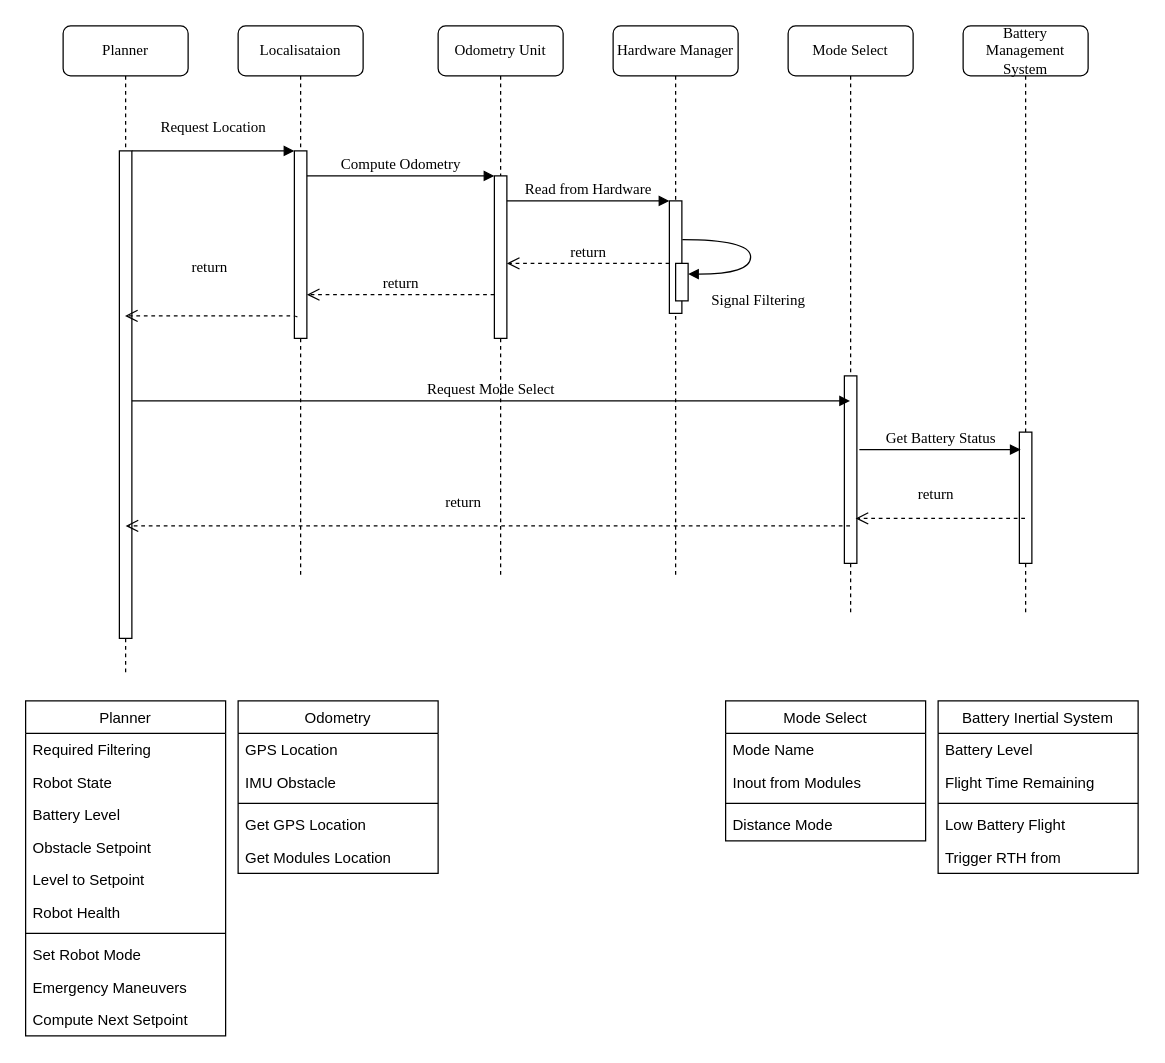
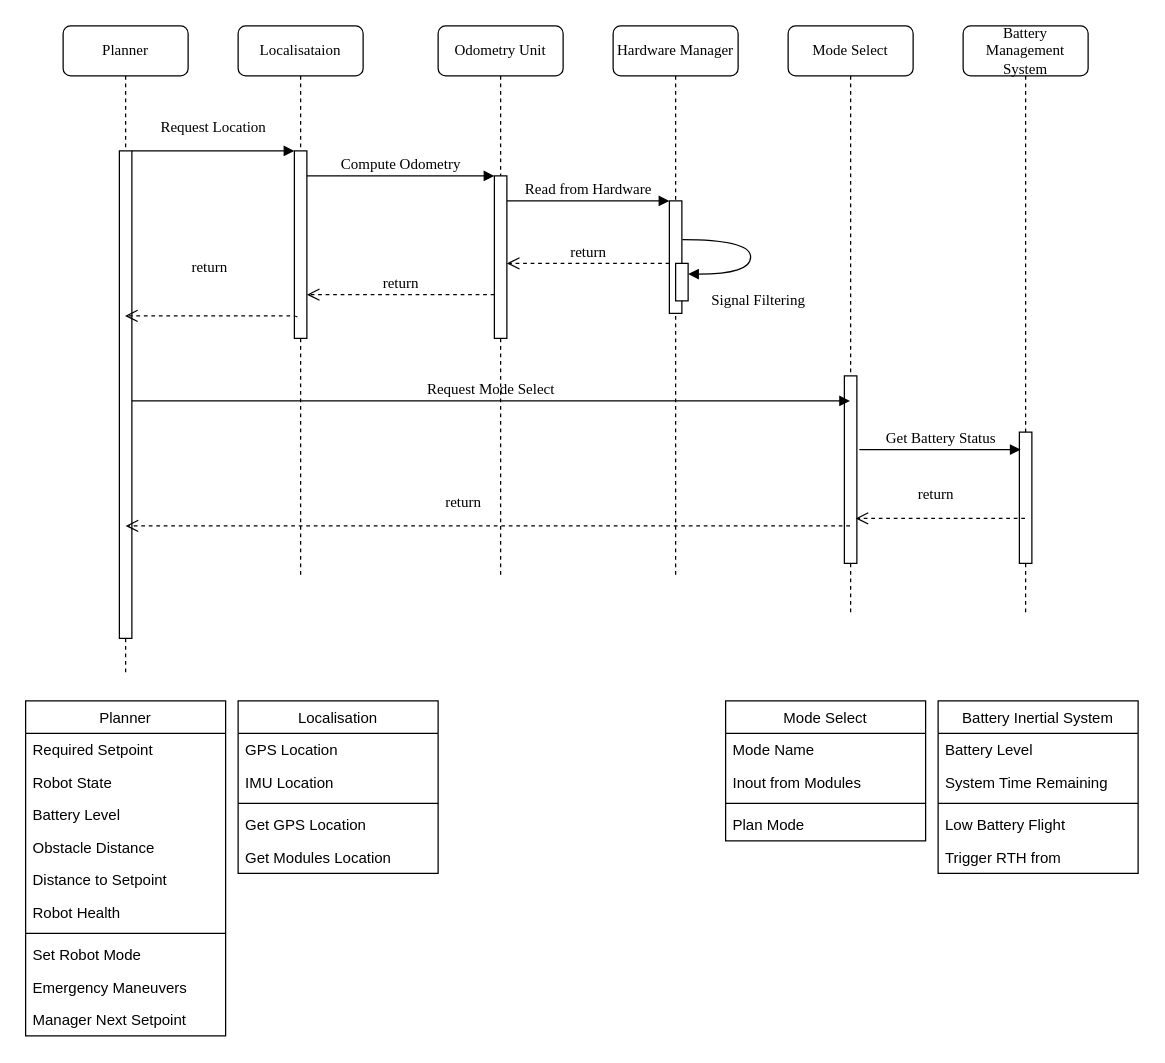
  <mxCell id="0" />
  <mxCell id="1" parent="0" />
  <mxCell id="2" value="Localisataion" style="shape=umlLifeline;perimeter=lifelinePerimeter;whiteSpace=wrap;html=1;container=1;collapsible=0;recursiveResize=0;outlineConnect=0;rounded=1;shadow=0;comic=0;labelBackgroundColor=none;strokeWidth=1;fontFamily=Verdana;fontSize=12;align=center;" parent="1" vertex="1"><mxGeometry x="190" y="20" width="100" height="440" as="geometry" /></mxCell>
  <mxCell id="3" value="" style="html=1;points=[];perimeter=orthogonalPerimeter;rounded=0;shadow=0;comic=0;labelBackgroundColor=none;strokeWidth=1;fontFamily=Verdana;fontSize=12;align=center;" parent="2" vertex="1"><mxGeometry x="45" y="100" width="10" height="150" as="geometry" /></mxCell>
  <mxCell id="4" value="Odometry Unit" style="shape=umlLifeline;perimeter=lifelinePerimeter;whiteSpace=wrap;html=1;container=1;collapsible=0;recursiveResize=0;outlineConnect=0;rounded=1;shadow=0;comic=0;labelBackgroundColor=none;strokeWidth=1;fontFamily=Verdana;fontSize=12;align=center;" parent="1" vertex="1"><mxGeometry x="350" y="20" width="100" height="440" as="geometry" /></mxCell>
  <mxCell id="5" value="" style="html=1;points=[];perimeter=orthogonalPerimeter;rounded=0;shadow=0;comic=0;labelBackgroundColor=none;strokeWidth=1;fontFamily=Verdana;fontSize=12;align=center;" parent="4" vertex="1"><mxGeometry x="45" y="120" width="10" height="130" as="geometry" /></mxCell>
  <mxCell id="6" value="Hardware Manager" style="shape=umlLifeline;perimeter=lifelinePerimeter;whiteSpace=wrap;html=1;container=1;collapsible=0;recursiveResize=0;outlineConnect=0;rounded=1;shadow=0;comic=0;labelBackgroundColor=none;strokeWidth=1;fontFamily=Verdana;fontSize=12;align=center;" parent="1" vertex="1"><mxGeometry x="490" y="20" width="100" height="440" as="geometry" /></mxCell>
  <mxCell id="7" value="Mode Select" style="shape=umlLifeline;perimeter=lifelinePerimeter;whiteSpace=wrap;html=1;container=1;collapsible=0;recursiveResize=0;outlineConnect=0;rounded=1;shadow=0;comic=0;labelBackgroundColor=none;strokeWidth=1;fontFamily=Verdana;fontSize=12;align=center;" parent="1" vertex="1"><mxGeometry x="630" y="20" width="100" height="470" as="geometry" /></mxCell>
  <mxCell id="8" value="" style="html=1;points=[];perimeter=orthogonalPerimeter;rounded=0;shadow=0;comic=0;labelBackgroundColor=none;strokeWidth=1;fontFamily=Verdana;fontSize=12;align=center;" parent="7" vertex="1"><mxGeometry x="45" y="280" width="10" height="150" as="geometry" /></mxCell>
  <mxCell id="9" value="Battery Management System" style="shape=umlLifeline;perimeter=lifelinePerimeter;whiteSpace=wrap;html=1;container=1;collapsible=0;recursiveResize=0;outlineConnect=0;rounded=1;shadow=0;comic=0;labelBackgroundColor=none;strokeWidth=1;fontFamily=Verdana;fontSize=12;align=center;" parent="1" vertex="1"><mxGeometry x="770" y="20" width="100" height="470" as="geometry" /></mxCell>
  <mxCell id="10" value="" style="html=1;points=[];perimeter=orthogonalPerimeter;rounded=0;shadow=0;comic=0;labelBackgroundColor=none;strokeWidth=1;fontFamily=Verdana;fontSize=12;align=center;" parent="9" vertex="1"><mxGeometry x="45" y="325" width="10" height="105" as="geometry" /></mxCell>
  <mxCell id="11" value="Planner" style="shape=umlLifeline;perimeter=lifelinePerimeter;whiteSpace=wrap;html=1;container=1;collapsible=0;recursiveResize=0;outlineConnect=0;rounded=1;shadow=0;comic=0;labelBackgroundColor=none;strokeWidth=1;fontFamily=Verdana;fontSize=12;align=center;" parent="1" vertex="1"><mxGeometry x="50" y="20" width="100" height="520" as="geometry" /></mxCell>
  <mxCell id="12" value="" style="html=1;points=[];perimeter=orthogonalPerimeter;rounded=0;shadow=0;comic=0;labelBackgroundColor=none;strokeWidth=1;fontFamily=Verdana;fontSize=12;align=center;" parent="11" vertex="1"><mxGeometry x="45" y="100" width="10" height="390" as="geometry" /></mxCell>
  <mxCell id="13" value="" style="html=1;points=[];perimeter=orthogonalPerimeter;rounded=0;shadow=0;comic=0;labelBackgroundColor=none;strokeWidth=1;fontFamily=Verdana;fontSize=12;align=center;" parent="1" vertex="1"><mxGeometry x="535" y="160" width="10" height="90" as="geometry" /></mxCell>
  <mxCell id="14" value="Read from Hardware" style="html=1;verticalAlign=bottom;endArrow=block;labelBackgroundColor=none;fontFamily=Verdana;fontSize=12;edgeStyle=elbowEdgeStyle;elbow=vertical;" parent="1" source="5" target="13" edge="1"><mxGeometry relative="1" as="geometry"><mxPoint x="460" y="160" as="sourcePoint" /><Array as="points"><mxPoint x="410" y="160" /></Array></mxGeometry></mxCell>
  <mxCell id="15" value="Request Mode Select" style="html=1;verticalAlign=bottom;endArrow=block;labelBackgroundColor=none;fontFamily=Verdana;fontSize=12;" parent="1" source="12" target="7" edge="1"><mxGeometry relative="1" as="geometry"><mxPoint x="460" y="360" as="sourcePoint" /><mxPoint x="535" y="380" as="targetPoint" /><Array as="points"><mxPoint x="520" y="320" /><mxPoint x="610" y="320" /></Array></mxGeometry></mxCell>
  <mxCell id="16" value="return" style="html=1;verticalAlign=bottom;endArrow=open;dashed=1;endSize=8;labelBackgroundColor=none;fontFamily=Verdana;fontSize=12;edgeStyle=elbowEdgeStyle;elbow=vertical;entryX=0.9;entryY=0.76;entryDx=0;entryDy=0;entryPerimeter=0;" parent="1" source="9" target="8" edge="1"><mxGeometry x="0.073" y="-10" relative="1" as="geometry"><mxPoint x="690" y="480" as="targetPoint" /><Array as="points"><mxPoint x="730" y="414" /><mxPoint x="750" y="480" /><mxPoint x="730" y="490" /></Array><mxPoint x="1" as="offset" /></mxGeometry></mxCell>
  <mxCell id="17" value="Request Location" style="html=1;verticalAlign=bottom;endArrow=block;entryX=0;entryY=0;labelBackgroundColor=none;fontFamily=Verdana;fontSize=12;edgeStyle=elbowEdgeStyle;elbow=vertical;" parent="1" source="12" target="3" edge="1"><mxGeometry y="10" relative="1" as="geometry"><mxPoint x="170" y="130" as="sourcePoint" /><mxPoint as="offset" /></mxGeometry></mxCell>
  <mxCell id="18" value="Compute Odometry" style="html=1;verticalAlign=bottom;endArrow=block;entryX=0;entryY=0;labelBackgroundColor=none;fontFamily=Verdana;fontSize=12;edgeStyle=elbowEdgeStyle;elbow=vertical;" parent="1" source="3" target="5" edge="1"><mxGeometry relative="1" as="geometry"><mxPoint x="320" y="140" as="sourcePoint" /></mxGeometry></mxCell>
  <mxCell id="19" value="" style="html=1;points=[];perimeter=orthogonalPerimeter;rounded=0;shadow=0;comic=0;labelBackgroundColor=none;strokeWidth=1;fontFamily=Verdana;fontSize=12;align=center;" parent="1" vertex="1"><mxGeometry x="540" y="210" width="10" height="30" as="geometry" /></mxCell>
  <mxCell id="20" value="Signal Filtering" style="html=1;verticalAlign=bottom;endArrow=block;labelBackgroundColor=none;fontFamily=Verdana;fontSize=12;elbow=vertical;edgeStyle=orthogonalEdgeStyle;curved=1;entryX=1;entryY=0.286;entryPerimeter=0;exitX=1.038;exitY=0.345;exitPerimeter=0;" parent="1" source="13" target="19" edge="1"><mxGeometry x="0.298" y="32" relative="1" as="geometry"><mxPoint x="415" y="170" as="sourcePoint" /><mxPoint x="545" y="170" as="targetPoint" /><Array as="points"><mxPoint x="600" y="191" /><mxPoint x="600" y="219" /></Array><mxPoint x="10" y="-2" as="offset" /></mxGeometry></mxCell>
  <mxCell id="21" value="return" style="html=1;verticalAlign=bottom;endArrow=open;dashed=1;endSize=8;labelBackgroundColor=none;fontFamily=Verdana;fontSize=12;edgeStyle=elbowEdgeStyle;elbow=vertical;" edge="1" parent="1"><mxGeometry relative="1" as="geometry"><mxPoint x="405" y="210" as="targetPoint" /><Array as="points"><mxPoint x="480" y="210" /><mxPoint x="510" y="210" /></Array><mxPoint x="535" y="210" as="sourcePoint" /></mxGeometry></mxCell>
  <mxCell id="22" value="return" style="html=1;verticalAlign=bottom;endArrow=open;dashed=1;endSize=8;labelBackgroundColor=none;fontFamily=Verdana;fontSize=12;edgeStyle=elbowEdgeStyle;elbow=vertical;" edge="1" parent="1" source="5" target="3"><mxGeometry relative="1" as="geometry"><mxPoint x="240" y="220" as="targetPoint" /><Array as="points"><mxPoint x="280" y="235" /><mxPoint x="325" y="220" /><mxPoint x="355" y="220" /></Array><mxPoint x="380" y="220" as="sourcePoint" /></mxGeometry></mxCell>
  <mxCell id="23" value="return" style="html=1;verticalAlign=bottom;endArrow=open;dashed=1;endSize=8;labelBackgroundColor=none;fontFamily=Verdana;fontSize=12;edgeStyle=elbowEdgeStyle;elbow=vertical;exitX=0.2;exitY=0.887;exitDx=0;exitDy=0;exitPerimeter=0;" edge="1" parent="1" source="3" target="11"><mxGeometry x="0.03" y="-30" relative="1" as="geometry"><mxPoint x="110" y="253" as="targetPoint" /><Array as="points"><mxPoint x="210" y="252" /><mxPoint x="170" y="290" /><mxPoint x="150" y="244" /><mxPoint x="150" y="250" /><mxPoint x="145" y="240" /><mxPoint x="190" y="225" /><mxPoint x="220" y="225" /></Array><mxPoint x="230" y="240" as="sourcePoint" /><mxPoint as="offset" /></mxGeometry></mxCell>
  <mxCell id="24" value="Get Battery Status" style="html=1;verticalAlign=bottom;endArrow=block;labelBackgroundColor=none;fontFamily=Verdana;fontSize=12;exitX=1.2;exitY=0.393;exitDx=0;exitDy=0;exitPerimeter=0;entryX=0.1;entryY=0.133;entryDx=0;entryDy=0;entryPerimeter=0;" edge="1" parent="1" source="8" target="10"><mxGeometry relative="1" as="geometry"><mxPoint x="630" y="430" as="sourcePoint" /><mxPoint x="1204.5" y="430" as="targetPoint" /><Array as="points" /></mxGeometry></mxCell>
  <mxCell id="25" value="return" style="html=1;verticalAlign=bottom;endArrow=open;dashed=1;endSize=8;labelBackgroundColor=none;fontFamily=Verdana;fontSize=12;edgeStyle=elbowEdgeStyle;elbow=vertical;entryX=0.5;entryY=0.769;entryDx=0;entryDy=0;entryPerimeter=0;" edge="1" parent="1" source="7" target="12"><mxGeometry x="0.073" y="-10" relative="1" as="geometry"><mxPoint x="110" y="500" as="targetPoint" /><Array as="points"><mxPoint x="520" y="420" /><mxPoint x="570" y="500" /><mxPoint x="170" y="470" /><mxPoint x="150" y="480" /></Array><mxPoint x="239.5" y="470" as="sourcePoint" /><mxPoint x="1" as="offset" /></mxGeometry></mxCell>
  <mxCell id="26" value="Mode Select" style="swimlane;fontStyle=0;align=center;verticalAlign=top;childLayout=stackLayout;horizontal=1;startSize=26;horizontalStack=0;resizeParent=1;resizeLast=0;collapsible=1;marginBottom=0;rounded=0;shadow=0;strokeWidth=1;" vertex="1" parent="1"><mxGeometry x="580" y="560" width="160" height="112" as="geometry"><mxRectangle x="630" y="620" width="160" height="26" as="alternateBounds" /></mxGeometry></mxCell>
  <mxCell id="27" value="Mode Name" style="text;align=left;verticalAlign=top;spacingLeft=4;spacingRight=4;overflow=hidden;rotatable=0;points=[[0,0.5],[1,0.5]];portConstraint=eastwest;" vertex="1" parent="26"><mxGeometry y="26" width="160" height="26" as="geometry" /></mxCell>
  <mxCell id="28" value="Inout from Modules" style="text;align=left;verticalAlign=top;spacingLeft=4;spacingRight=4;overflow=hidden;rotatable=0;points=[[0,0.5],[1,0.5]];portConstraint=eastwest;rounded=0;shadow=0;html=0;" vertex="1" parent="26"><mxGeometry y="52" width="160" height="26" as="geometry" /></mxCell>
  <mxCell id="29" value="" style="line;html=1;strokeWidth=1;align=left;verticalAlign=middle;spacingTop=-1;spacingLeft=3;spacingRight=3;rotatable=0;labelPosition=right;points=[];portConstraint=eastwest;" vertex="1" parent="26"><mxGeometry y="78" width="160" height="8" as="geometry" /></mxCell>
- <mxCell id="30" value="Distance Mode" style="text;align=left;verticalAlign=top;spacingLeft=4;spacingRight=4;overflow=hidden;rotatable=0;points=[[0,0.5],[1,0.5]];portConstraint=eastwest;" vertex="1" parent="26"><mxGeometry y="86" width="160" height="26" as="geometry" /></mxCell>
+ <mxCell id="30" value="Plan Mode" style="text;align=left;verticalAlign=top;spacingLeft=4;spacingRight=4;overflow=hidden;rotatable=0;points=[[0,0.5],[1,0.5]];portConstraint=eastwest;" vertex="1" parent="26"><mxGeometry y="86" width="160" height="26" as="geometry" /></mxCell>
  <mxCell id="31" value="Battery Inertial System" style="swimlane;fontStyle=0;align=center;verticalAlign=top;childLayout=stackLayout;horizontal=1;startSize=26;horizontalStack=0;resizeParent=1;resizeLast=0;collapsible=1;marginBottom=0;rounded=0;shadow=0;strokeWidth=1;" vertex="1" parent="1"><mxGeometry x="750" y="560" width="160" height="138" as="geometry"><mxRectangle x="800" y="620" width="160" height="26" as="alternateBounds" /></mxGeometry></mxCell>
  <mxCell id="32" value="Battery Level" style="text;align=left;verticalAlign=top;spacingLeft=4;spacingRight=4;overflow=hidden;rotatable=0;points=[[0,0.5],[1,0.5]];portConstraint=eastwest;" vertex="1" parent="31"><mxGeometry y="26" width="160" height="26" as="geometry" /></mxCell>
- <mxCell id="33" value="Flight Time Remaining" style="text;align=left;verticalAlign=top;spacingLeft=4;spacingRight=4;overflow=hidden;rotatable=0;points=[[0,0.5],[1,0.5]];portConstraint=eastwest;rounded=0;shadow=0;html=0;" vertex="1" parent="31"><mxGeometry y="52" width="160" height="26" as="geometry" /></mxCell>
+ <mxCell id="33" value="System Time Remaining" style="text;align=left;verticalAlign=top;spacingLeft=4;spacingRight=4;overflow=hidden;rotatable=0;points=[[0,0.5],[1,0.5]];portConstraint=eastwest;rounded=0;shadow=0;html=0;" vertex="1" parent="31"><mxGeometry y="52" width="160" height="26" as="geometry" /></mxCell>
  <mxCell id="34" value="" style="line;html=1;strokeWidth=1;align=left;verticalAlign=middle;spacingTop=-1;spacingLeft=3;spacingRight=3;rotatable=0;labelPosition=right;points=[];portConstraint=eastwest;" vertex="1" parent="31"><mxGeometry y="78" width="160" height="8" as="geometry" /></mxCell>
  <mxCell id="35" value="Low Battery Flight" style="text;align=left;verticalAlign=top;spacingLeft=4;spacingRight=4;overflow=hidden;rotatable=0;points=[[0,0.5],[1,0.5]];portConstraint=eastwest;fontStyle=0" vertex="1" parent="31"><mxGeometry y="86" width="160" height="26" as="geometry" /></mxCell>
  <mxCell id="36" value="Trigger RTH from" style="text;align=left;verticalAlign=top;spacingLeft=4;spacingRight=4;overflow=hidden;rotatable=0;points=[[0,0.5],[1,0.5]];portConstraint=eastwest;" vertex="1" parent="31"><mxGeometry y="112" width="160" height="26" as="geometry" /></mxCell>
- <mxCell id="37" value="Odometry" style="swimlane;fontStyle=0;align=center;verticalAlign=top;childLayout=stackLayout;horizontal=1;startSize=26;horizontalStack=0;resizeParent=1;resizeLast=0;collapsible=1;marginBottom=0;rounded=0;shadow=0;strokeWidth=1;" vertex="1" parent="1"><mxGeometry x="190" y="560" width="160" height="138" as="geometry"><mxRectangle x="240" y="620" width="170" height="26" as="alternateBounds" /></mxGeometry></mxCell>
+ <mxCell id="37" value="Localisation" style="swimlane;fontStyle=0;align=center;verticalAlign=top;childLayout=stackLayout;horizontal=1;startSize=26;horizontalStack=0;resizeParent=1;resizeLast=0;collapsible=1;marginBottom=0;rounded=0;shadow=0;strokeWidth=1;" vertex="1" parent="1"><mxGeometry x="190" y="560" width="160" height="138" as="geometry"><mxRectangle x="240" y="620" width="170" height="26" as="alternateBounds" /></mxGeometry></mxCell>
  <mxCell id="38" value="GPS Location" style="text;align=left;verticalAlign=top;spacingLeft=4;spacingRight=4;overflow=hidden;rotatable=0;points=[[0,0.5],[1,0.5]];portConstraint=eastwest;" vertex="1" parent="37"><mxGeometry y="26" width="160" height="26" as="geometry" /></mxCell>
- <mxCell id="39" value="IMU Obstacle" style="text;align=left;verticalAlign=top;spacingLeft=4;spacingRight=4;overflow=hidden;rotatable=0;points=[[0,0.5],[1,0.5]];portConstraint=eastwest;" vertex="1" parent="37"><mxGeometry y="52" width="160" height="26" as="geometry" /></mxCell>
+ <mxCell id="39" value="IMU Location" style="text;align=left;verticalAlign=top;spacingLeft=4;spacingRight=4;overflow=hidden;rotatable=0;points=[[0,0.5],[1,0.5]];portConstraint=eastwest;" vertex="1" parent="37"><mxGeometry y="52" width="160" height="26" as="geometry" /></mxCell>
  <mxCell id="40" value="" style="line;html=1;strokeWidth=1;align=left;verticalAlign=middle;spacingTop=-1;spacingLeft=3;spacingRight=3;rotatable=0;labelPosition=right;points=[];portConstraint=eastwest;" vertex="1" parent="37"><mxGeometry y="78" width="160" height="8" as="geometry" /></mxCell>
  <mxCell id="41" value="Get GPS Location" style="text;align=left;verticalAlign=top;spacingLeft=4;spacingRight=4;overflow=hidden;rotatable=0;points=[[0,0.5],[1,0.5]];portConstraint=eastwest;" vertex="1" parent="37"><mxGeometry y="86" width="160" height="26" as="geometry" /></mxCell>
  <mxCell id="42" value="Get Modules Location" style="text;align=left;verticalAlign=top;spacingLeft=4;spacingRight=4;overflow=hidden;rotatable=0;points=[[0,0.5],[1,0.5]];portConstraint=eastwest;" vertex="1" parent="37"><mxGeometry y="112" width="160" height="26" as="geometry" /></mxCell>
  <mxCell id="43" value="Planner" style="swimlane;fontStyle=0;align=center;verticalAlign=top;childLayout=stackLayout;horizontal=1;startSize=26;horizontalStack=0;resizeParent=1;resizeLast=0;collapsible=1;marginBottom=0;rounded=0;shadow=0;strokeWidth=1;" vertex="1" parent="1"><mxGeometry x="20" y="560" width="160" height="268" as="geometry"><mxRectangle x="70" y="620" width="160" height="26" as="alternateBounds" /></mxGeometry></mxCell>
- <mxCell id="44" value="Required Filtering" style="text;align=left;verticalAlign=top;spacingLeft=4;spacingRight=4;overflow=hidden;rotatable=0;points=[[0,0.5],[1,0.5]];portConstraint=eastwest;" vertex="1" parent="43"><mxGeometry y="26" width="160" height="26" as="geometry" /></mxCell>
+ <mxCell id="44" value="Required Setpoint" style="text;align=left;verticalAlign=top;spacingLeft=4;spacingRight=4;overflow=hidden;rotatable=0;points=[[0,0.5],[1,0.5]];portConstraint=eastwest;" vertex="1" parent="43"><mxGeometry y="26" width="160" height="26" as="geometry" /></mxCell>
  <mxCell id="45" value="Robot State" style="text;align=left;verticalAlign=top;spacingLeft=4;spacingRight=4;overflow=hidden;rotatable=0;points=[[0,0.5],[1,0.5]];portConstraint=eastwest;rounded=0;shadow=0;html=0;" vertex="1" parent="43"><mxGeometry y="52" width="160" height="26" as="geometry" /></mxCell>
  <mxCell id="46" value="Battery Level" style="text;align=left;verticalAlign=top;spacingLeft=4;spacingRight=4;overflow=hidden;rotatable=0;points=[[0,0.5],[1,0.5]];portConstraint=eastwest;rounded=0;shadow=0;html=0;" vertex="1" parent="43"><mxGeometry y="78" width="160" height="26" as="geometry" /></mxCell>
- <mxCell id="47" value="Obstacle Setpoint" style="text;align=left;verticalAlign=top;spacingLeft=4;spacingRight=4;overflow=hidden;rotatable=0;points=[[0,0.5],[1,0.5]];portConstraint=eastwest;rounded=0;shadow=0;html=0;" vertex="1" parent="43"><mxGeometry y="104" width="160" height="26" as="geometry" /></mxCell>
- <mxCell id="48" value="Level to Setpoint" style="text;align=left;verticalAlign=top;spacingLeft=4;spacingRight=4;overflow=hidden;rotatable=0;points=[[0,0.5],[1,0.5]];portConstraint=eastwest;rounded=0;shadow=0;html=0;" vertex="1" parent="43"><mxGeometry y="130" width="160" height="26" as="geometry" /></mxCell>
+ <mxCell id="47" value="Obstacle Distance" style="text;align=left;verticalAlign=top;spacingLeft=4;spacingRight=4;overflow=hidden;rotatable=0;points=[[0,0.5],[1,0.5]];portConstraint=eastwest;rounded=0;shadow=0;html=0;" vertex="1" parent="43"><mxGeometry y="104" width="160" height="26" as="geometry" /></mxCell>
+ <mxCell id="48" value="Distance to Setpoint" style="text;align=left;verticalAlign=top;spacingLeft=4;spacingRight=4;overflow=hidden;rotatable=0;points=[[0,0.5],[1,0.5]];portConstraint=eastwest;rounded=0;shadow=0;html=0;" vertex="1" parent="43"><mxGeometry y="130" width="160" height="26" as="geometry" /></mxCell>
  <mxCell id="49" value="Robot Health" style="text;align=left;verticalAlign=top;spacingLeft=4;spacingRight=4;overflow=hidden;rotatable=0;points=[[0,0.5],[1,0.5]];portConstraint=eastwest;rounded=0;shadow=0;html=0;" vertex="1" parent="43"><mxGeometry y="156" width="160" height="26" as="geometry" /></mxCell>
  <mxCell id="50" value="" style="line;html=1;strokeWidth=1;align=left;verticalAlign=middle;spacingTop=-1;spacingLeft=3;spacingRight=3;rotatable=0;labelPosition=right;points=[];portConstraint=eastwest;" vertex="1" parent="43"><mxGeometry y="182" width="160" height="8" as="geometry" /></mxCell>
  <mxCell id="51" value="Set Robot Mode" style="text;align=left;verticalAlign=top;spacingLeft=4;spacingRight=4;overflow=hidden;rotatable=0;points=[[0,0.5],[1,0.5]];portConstraint=eastwest;" vertex="1" parent="43"><mxGeometry y="190" width="160" height="26" as="geometry" /></mxCell>
  <mxCell id="52" value="Emergency Maneuvers" style="text;align=left;verticalAlign=top;spacingLeft=4;spacingRight=4;overflow=hidden;rotatable=0;points=[[0,0.5],[1,0.5]];portConstraint=eastwest;" vertex="1" parent="43"><mxGeometry y="216" width="160" height="26" as="geometry" /></mxCell>
- <mxCell id="53" value="Compute Next Setpoint" style="text;align=left;verticalAlign=top;spacingLeft=4;spacingRight=4;overflow=hidden;rotatable=0;points=[[0,0.5],[1,0.5]];portConstraint=eastwest;" vertex="1" parent="43"><mxGeometry y="242" width="160" height="26" as="geometry" /></mxCell>
+ <mxCell id="53" value="Manager Next Setpoint" style="text;align=left;verticalAlign=top;spacingLeft=4;spacingRight=4;overflow=hidden;rotatable=0;points=[[0,0.5],[1,0.5]];portConstraint=eastwest;" vertex="1" parent="43"><mxGeometry y="242" width="160" height="26" as="geometry" /></mxCell>
